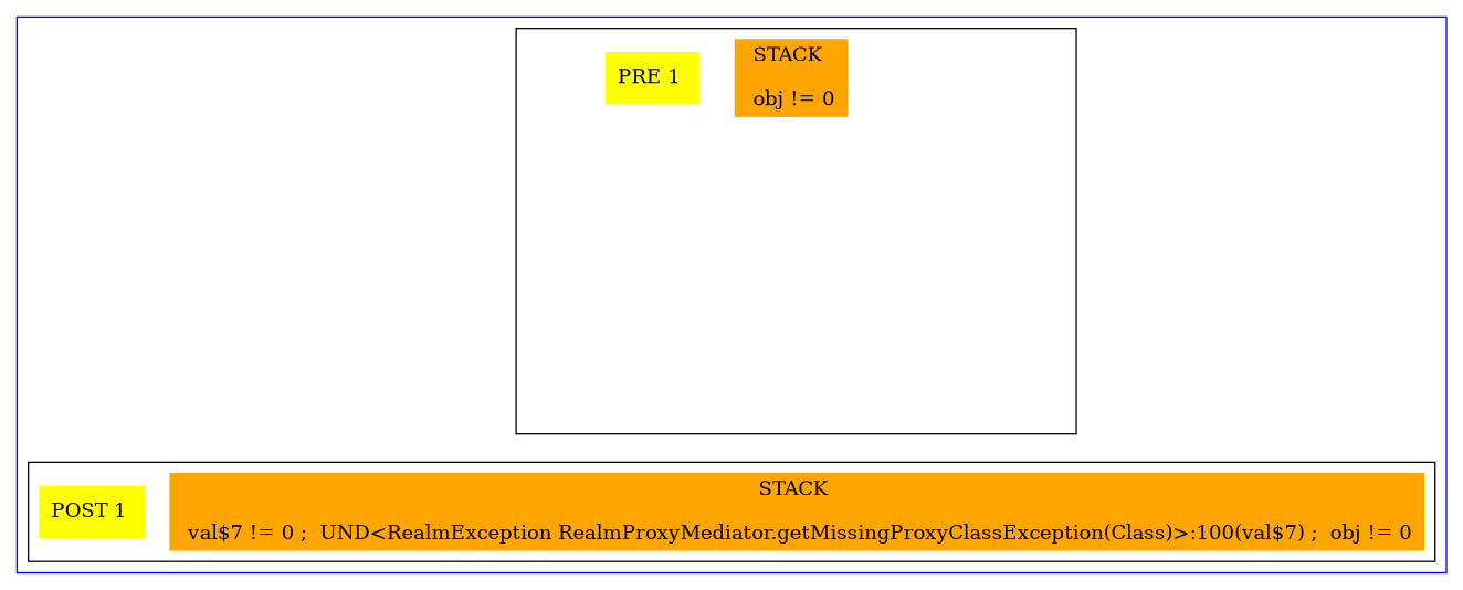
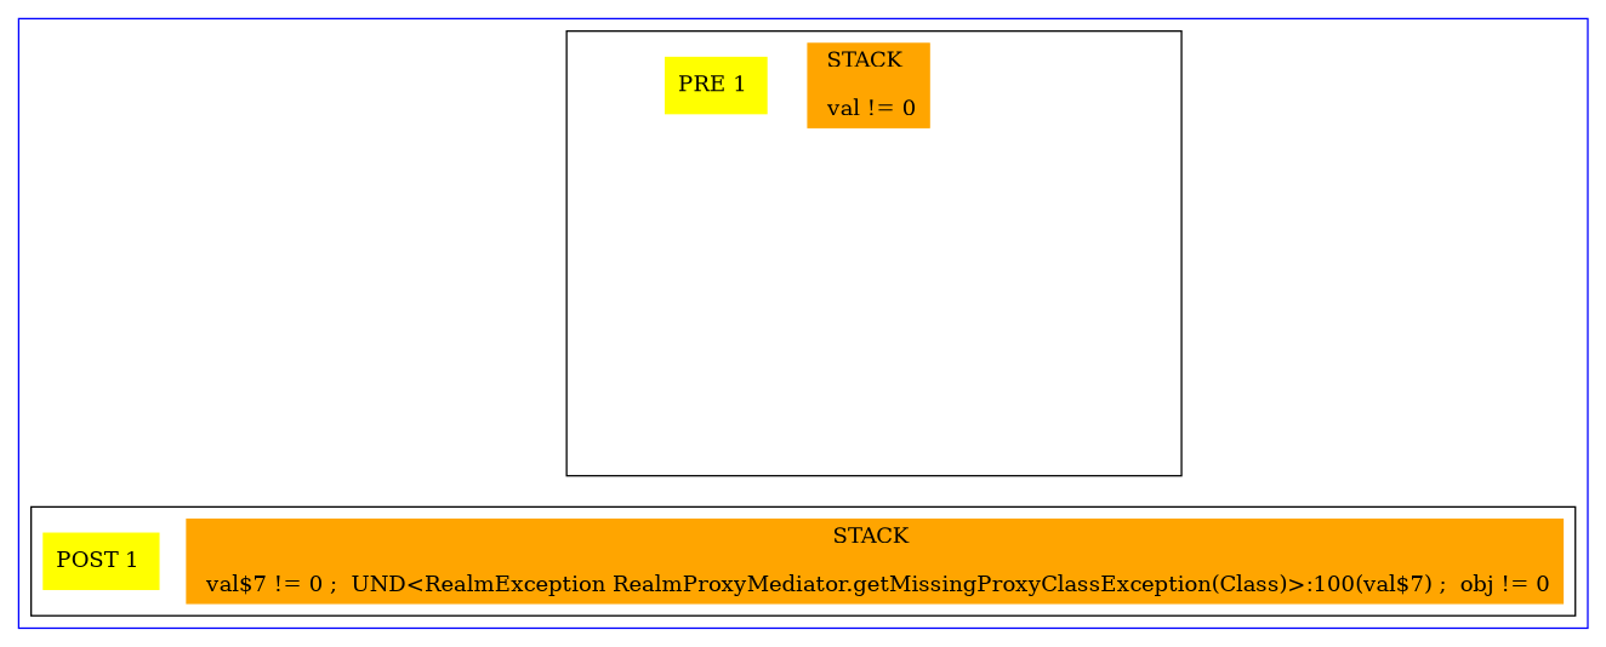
  digraph {
    compound=true
    node [shape=box style=invis]
    edge [style=invis]
-   n1 [color=orange label="STACK \n\n obj != 0" style=filled]
+   n1 [color=orange label="STACK \n\n val != 0" style=filled]
    inv_11
    inv_12
    inv_13
    inv_14
    inv_111
    inv_1111
    inv_122
    inv_1222
    inv_133
    inv_1333
    inv_144
    inv_1444
    n14 [color=yellow label="PRE 1 " style=filled]
    n15 [color=orange label="STACK \n\n val$7 != 0 ;  UND<RealmException RealmProxyMediator.getMissingProxyClassException(Class)>:100(val$7) ;  obj != 0" style=filled]
    n16 [color=yellow label="POST 1 " style=filled]
    subgraph cluster_1 {
      color=blue
      subgraph cluster_2 {
        color=black
        n14
        subgraph sub_3 {
          color=black
          n1
          inv_11
          inv_12
          inv_13
          inv_14
          inv_111
          inv_1111
          inv_122
          inv_1222
          inv_133
          inv_1333
          inv_144
          inv_1444
        }
      }
      subgraph cluster_4 {
        color=black
        n16
        subgraph sub_5 {
          color=black
          n15
        }
      }
    }
    n1 -> inv_11
    n1 -> inv_12
    n1 -> inv_13
    n1 -> inv_14
    inv_11 -> inv_111
    inv_12 -> inv_122
    inv_13 -> inv_133
    inv_14 -> inv_144
    inv_111 -> inv_1111
    inv_1111 -> n15
    inv_122 -> inv_1222
    inv_1222 -> n15
    inv_133 -> inv_1333
    inv_1333 -> n15
    inv_144 -> inv_1444
    inv_1444 -> n15
  }
